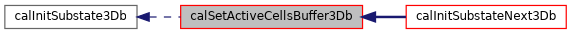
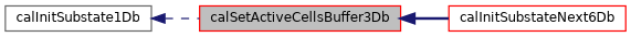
  digraph {
    rankdir=LR
    node [color=red fillcolor=white fontname=Helvetica fontsize=10 shape=record style=filled]
    edge [color=midnightblue dir=back fontname=Helvetica fontsize=10 labelfontname=Helvetica labelfontsize=10]
    n1 [fillcolor=grey75 fontcolor=black height=0.2 label=calSetActiveCellsBuffer3Db width=0.4]
-   n2 [height=0.2 label=calInitSubstateNext3Db width=0.4]
-   n3 [color=gray40 height=0.2 label=calInitSubstate3Db width=0.4]
+   n2 [height=0.2 label=calInitSubstateNext6Db width=0.4]
+   n3 [color=gray40 height=0.2 label=calInitSubstate1Db width=0.4]
    n1 -> n2 [style=bold]
    n3 -> n1 [style=dashed]
  }
